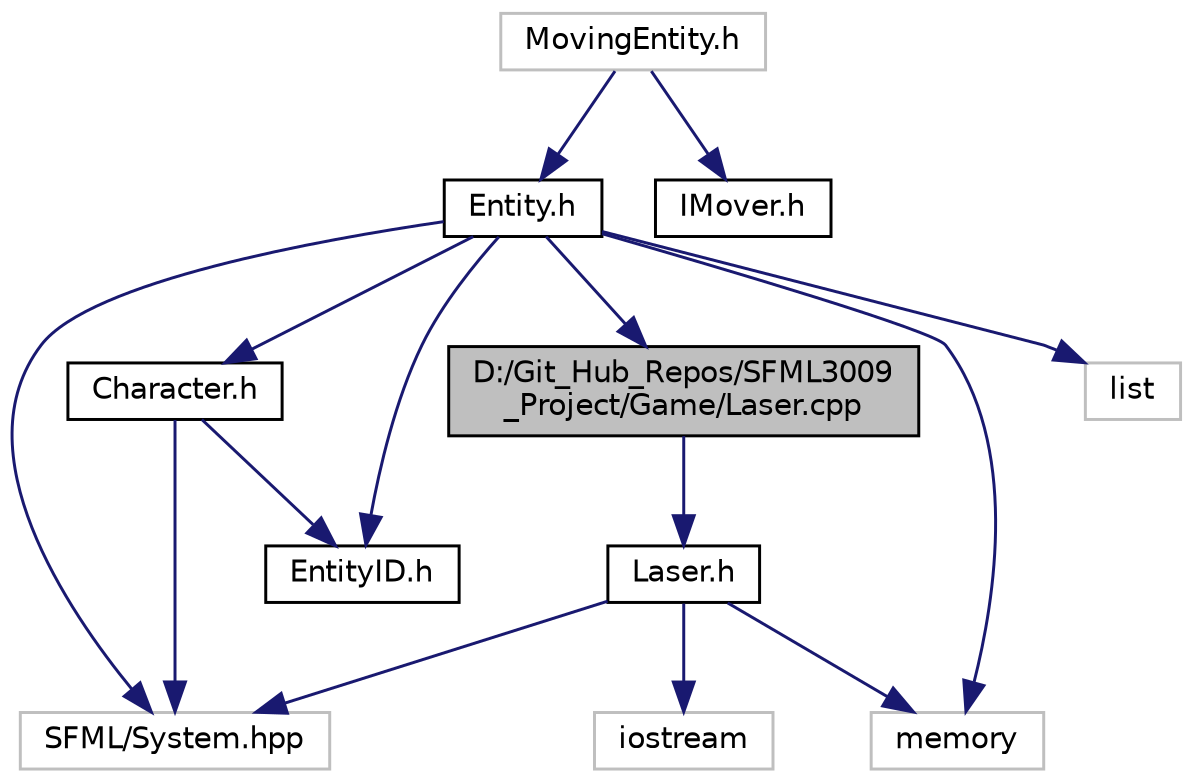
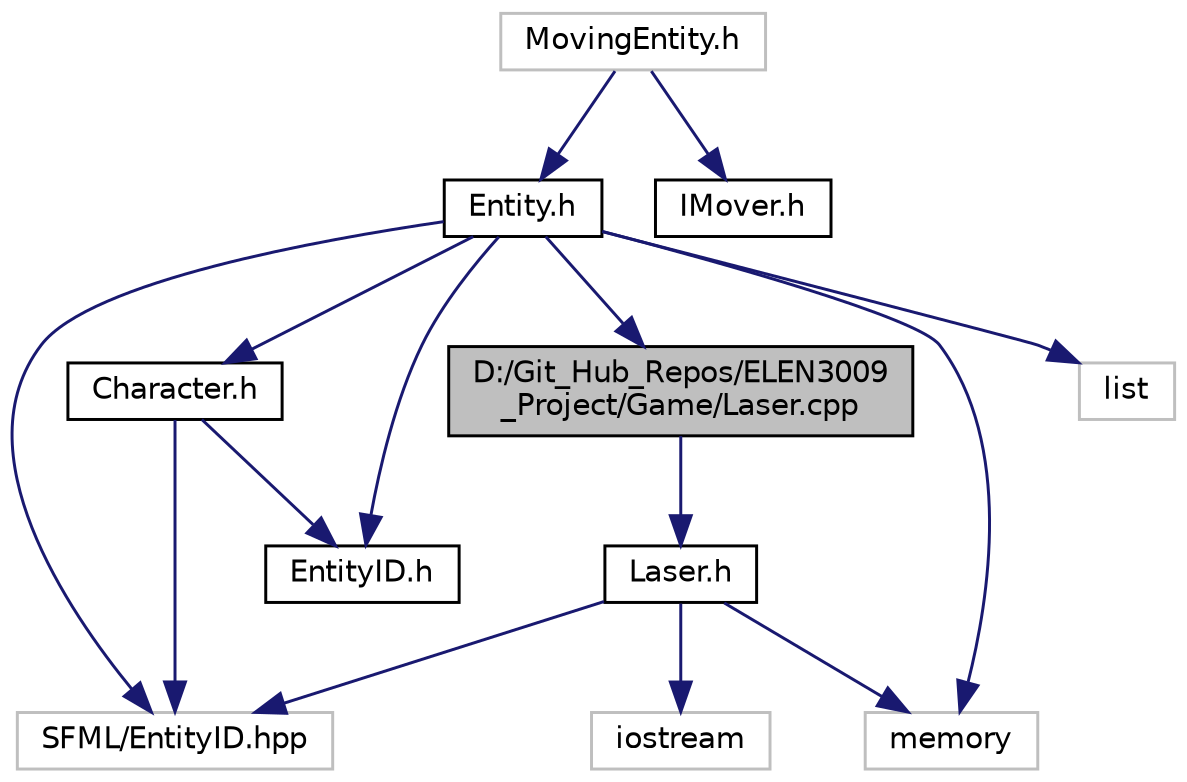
  digraph {
    node [color=black fillcolor=white fontname=Helvetica fontsize=10 shape=record style=filled]
    edge [color=midnightblue fontname=Helvetica fontsize=10 labelfontname=Helvetica labelfontsize=10 style=solid]
-   n1 [fillcolor=grey75 fontcolor=black height=0.2 label="D:/Git_Hub_Repos/SFML3009\l_Project/Game/Laser.cpp" width=0.4]
+   n1 [fillcolor=grey75 fontcolor=black height=0.2 label="D:/Git_Hub_Repos/ELEN3009\l_Project/Game/Laser.cpp" width=0.4]
    n2 [height=0.2 label="Laser.h" width=0.4]
-   n3 [color=grey75 height=0.2 label="SFML/System.hpp" width=0.4]
+   n3 [color=grey75 height=0.2 label="SFML/EntityID.hpp" width=0.4]
    n4 [color=grey75 height=0.2 label=iostream width=0.4]
    n5 [color=grey75 height=0.2 label=memory width=0.4]
    n6 [color=grey75 height=0.2 label="MovingEntity.h" width=0.4]
    n7 [height=0.2 label="IMover.h" width=0.4]
    n8 [height=0.2 label="Entity.h" width=0.4]
    n9 [height=0.2 label="Character.h" width=0.4]
    n10 [height=0.2 label="EntityID.h" width=0.4]
    n11 [color=grey75 height=0.2 label=list width=0.4]
    n1 -> n2
    n2 -> n3
    n2 -> n4
    n2 -> n5
    n6 -> n7
    n6 -> n8
    n8 -> n1
    n8 -> n3
    n8 -> n5
    n8 -> n9
    n8 -> n10
    n8 -> n11
    n9 -> n3
    n9 -> n10
  }
